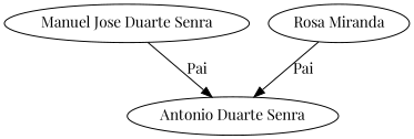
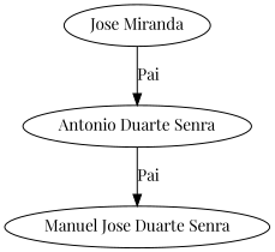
  digraph {
    fontname="Playfair Display"
    node [fontname="Playfair Display"]
    edge [fontname="Playfair Display"]
    "Manuel Jose Duarte Senra"
    "Antonio Duarte Senra"
-   "Rosa Miranda"
-   "Manuel Jose Duarte Senra" -> "Antonio Duarte Senra" [label=Pai]
+   "Rosa Miranda" [label="Jose Miranda"]
+   "Antonio Duarte Senra" -> "Manuel Jose Duarte Senra" [label=Pai]
    "Rosa Miranda" -> "Antonio Duarte Senra" [label=Pai]
  }
